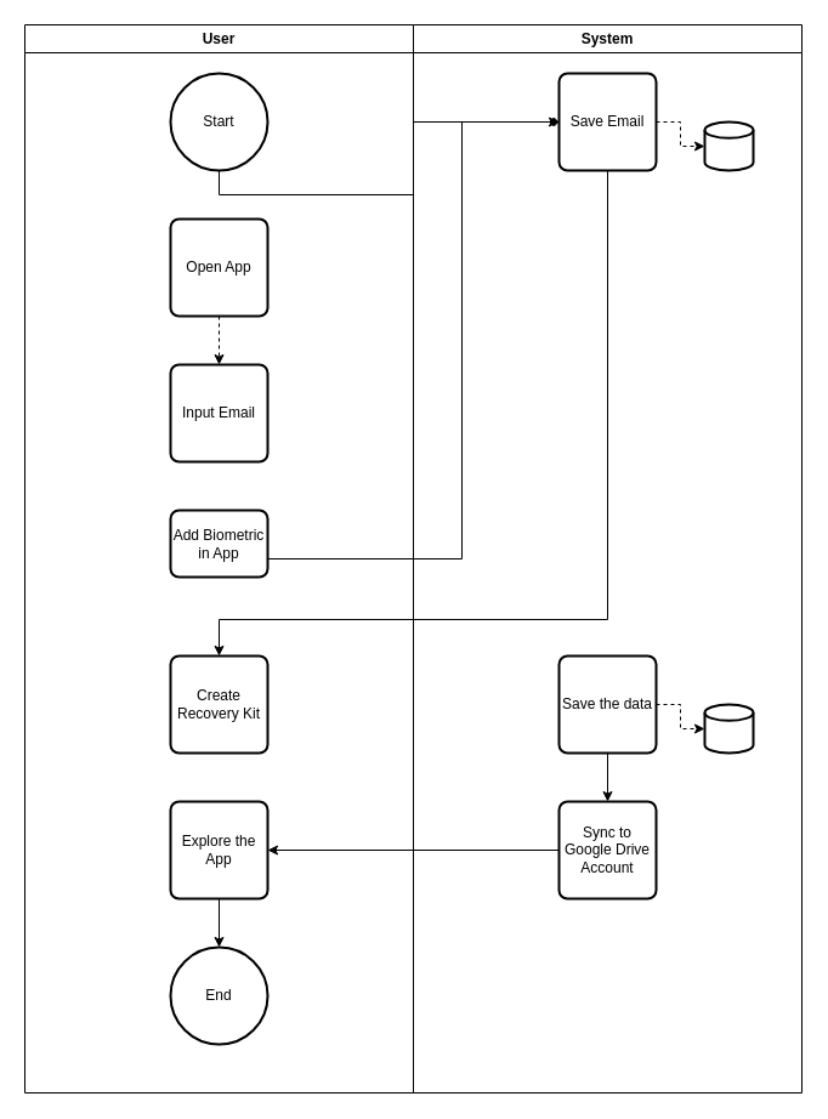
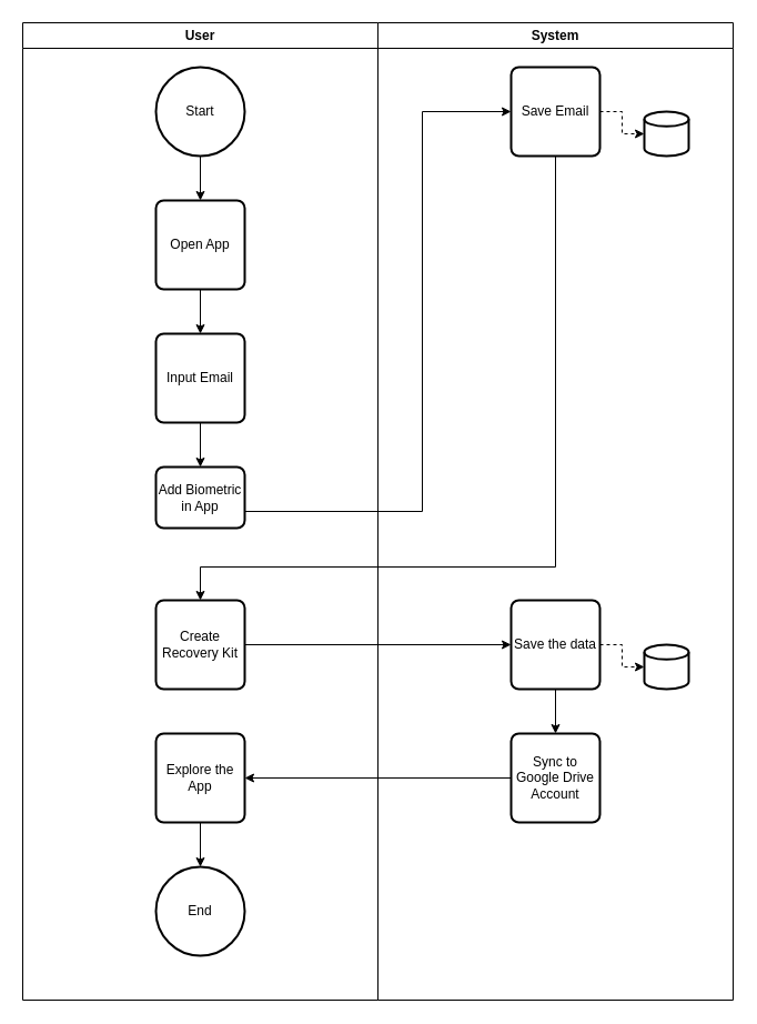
  <mxCell id="0" />
  <mxCell id="1" parent="0" />
  <mxCell id="2" value="User" style="swimlane;whiteSpace=wrap;html=1;" vertex="1" parent="1"><mxGeometry x="20" y="20" width="320" height="880" as="geometry"><mxRectangle x="80" y="80" width="150" height="30" as="alternateBounds" /></mxGeometry></mxCell>
- <mxCell id="3" style="edgeStyle=orthogonalEdgeStyle;rounded=0;orthogonalLoop=1;jettySize=auto;html=1;exitX=0.5;exitY=1;exitDx=0;exitDy=0;exitPerimeter=0;" edge="1" parent="2" source="4" target="16"><mxGeometry relative="1" as="geometry" /></mxCell>
+ <mxCell id="3" style="edgeStyle=orthogonalEdgeStyle;rounded=0;orthogonalLoop=1;jettySize=auto;html=1;exitX=0.5;exitY=1;exitDx=0;exitDy=0;exitPerimeter=0;entryX=0.5;entryY=0;entryDx=0;entryDy=0;" edge="1" parent="2" source="4" target="6"><mxGeometry relative="1" as="geometry" /></mxCell>
  <mxCell id="4" value="Start" style="strokeWidth=2;html=1;shape=mxgraph.flowchart.start_2;whiteSpace=wrap;" parent="2" vertex="1"><mxGeometry x="120" y="40" width="80" height="80" as="geometry" /></mxCell>
- <mxCell id="5" style="edgeStyle=orthogonalEdgeStyle;rounded=0;orthogonalLoop=1;jettySize=auto;html=1;exitX=0.5;exitY=1;exitDx=0;exitDy=0;entryX=0.5;entryY=0;entryDx=0;entryDy=0;dashed=1;" edge="1" parent="2" source="6" target="8"><mxGeometry relative="1" as="geometry" /></mxCell>
+ <mxCell id="5" style="edgeStyle=orthogonalEdgeStyle;rounded=0;orthogonalLoop=1;jettySize=auto;html=1;exitX=0.5;exitY=1;exitDx=0;exitDy=0;entryX=0.5;entryY=0;entryDx=0;entryDy=0;" edge="1" parent="2" source="6" target="8"><mxGeometry relative="1" as="geometry" /></mxCell>
  <mxCell id="6" value="Open App" style="rounded=1;whiteSpace=wrap;html=1;absoluteArcSize=1;arcSize=14;strokeWidth=2;" parent="2" vertex="1"><mxGeometry x="120" y="160" width="80" height="80" as="geometry" /></mxCell>
+ <mxCell id="7" style="edgeStyle=orthogonalEdgeStyle;rounded=0;orthogonalLoop=1;jettySize=auto;html=1;exitX=0.5;exitY=1;exitDx=0;exitDy=0;entryX=0.5;entryY=0;entryDx=0;entryDy=0;" edge="1" parent="2" source="8" target="9"><mxGeometry relative="1" as="geometry" /></mxCell>
  <mxCell id="8" value="Input Email" style="rounded=1;whiteSpace=wrap;html=1;absoluteArcSize=1;arcSize=14;strokeWidth=2;" parent="2" vertex="1"><mxGeometry x="120" y="280" width="80" height="80" as="geometry" /></mxCell>
  <mxCell id="9" value="Add Biometric in App" style="rounded=1;whiteSpace=wrap;html=1;absoluteArcSize=1;arcSize=14;strokeWidth=2;" parent="2" vertex="1"><mxGeometry x="120" y="400" width="80" height="55" as="geometry" /></mxCell>
  <mxCell id="10" value="Create Recovery Kit" style="rounded=1;whiteSpace=wrap;html=1;absoluteArcSize=1;arcSize=14;strokeWidth=2;" parent="2" vertex="1"><mxGeometry x="120" y="520" width="80" height="80" as="geometry" /></mxCell>
  <mxCell id="11" style="edgeStyle=orthogonalEdgeStyle;rounded=0;orthogonalLoop=1;jettySize=auto;html=1;exitX=0.5;exitY=1;exitDx=0;exitDy=0;entryX=0.5;entryY=0;entryDx=0;entryDy=0;entryPerimeter=0;" edge="1" parent="2" source="12" target="13"><mxGeometry relative="1" as="geometry" /></mxCell>
  <mxCell id="12" value="Explore the App" style="rounded=1;whiteSpace=wrap;html=1;absoluteArcSize=1;arcSize=14;strokeWidth=2;" parent="2" vertex="1"><mxGeometry x="120" y="640" width="80" height="80" as="geometry" /></mxCell>
  <mxCell id="13" value="End" style="strokeWidth=2;html=1;shape=mxgraph.flowchart.start_2;whiteSpace=wrap;" parent="2" vertex="1"><mxGeometry x="120" y="760" width="80" height="80" as="geometry" /></mxCell>
  <mxCell id="14" value="System" style="swimlane;whiteSpace=wrap;html=1;startSize=23;" vertex="1" parent="1"><mxGeometry x="340" y="20" width="320" height="880" as="geometry"><mxRectangle x="80" y="80" width="150" height="30" as="alternateBounds" /></mxGeometry></mxCell>
  <mxCell id="15" style="edgeStyle=orthogonalEdgeStyle;rounded=0;orthogonalLoop=1;jettySize=auto;html=1;exitX=1;exitY=0.5;exitDx=0;exitDy=0;entryX=0;entryY=0.5;entryDx=0;entryDy=0;entryPerimeter=0;dashed=1;" edge="1" parent="14" source="16" target="17"><mxGeometry relative="1" as="geometry" /></mxCell>
  <mxCell id="16" value="Save Email" style="rounded=1;whiteSpace=wrap;html=1;absoluteArcSize=1;arcSize=14;strokeWidth=2;" vertex="1" parent="14"><mxGeometry x="120" y="40" width="80" height="80" as="geometry" /></mxCell>
  <mxCell id="17" value="" style="strokeWidth=2;html=1;shape=mxgraph.flowchart.database;whiteSpace=wrap;" vertex="1" parent="14"><mxGeometry x="240" y="80" width="40" height="40" as="geometry" /></mxCell>
  <mxCell id="18" style="edgeStyle=orthogonalEdgeStyle;rounded=0;orthogonalLoop=1;jettySize=auto;html=1;exitX=1;exitY=0.5;exitDx=0;exitDy=0;entryX=0;entryY=0.5;entryDx=0;entryDy=0;entryPerimeter=0;dashed=1;" edge="1" parent="14" source="20" target="21"><mxGeometry relative="1" as="geometry" /></mxCell>
  <mxCell id="19" style="edgeStyle=orthogonalEdgeStyle;rounded=0;orthogonalLoop=1;jettySize=auto;html=1;exitX=0.5;exitY=1;exitDx=0;exitDy=0;entryX=0.5;entryY=0;entryDx=0;entryDy=0;" edge="1" parent="14" source="20" target="22"><mxGeometry relative="1" as="geometry" /></mxCell>
  <mxCell id="20" value="Save the data" style="rounded=1;whiteSpace=wrap;html=1;absoluteArcSize=1;arcSize=14;strokeWidth=2;" vertex="1" parent="14"><mxGeometry x="120" y="520" width="80" height="80" as="geometry" /></mxCell>
  <mxCell id="21" value="" style="strokeWidth=2;html=1;shape=mxgraph.flowchart.database;whiteSpace=wrap;" vertex="1" parent="14"><mxGeometry x="240" y="560" width="40" height="40" as="geometry" /></mxCell>
  <mxCell id="22" value="Sync to Google Drive Account" style="rounded=1;whiteSpace=wrap;html=1;absoluteArcSize=1;arcSize=14;strokeWidth=2;" vertex="1" parent="14"><mxGeometry x="120" y="640" width="80" height="80" as="geometry" /></mxCell>
- <mxCell id="23" style="edgeStyle=orthogonalEdgeStyle;rounded=0;orthogonalLoop=1;jettySize=auto;html=1;exitX=1;exitY=0.5;exitDx=0;exitDy=0;entryX=0;entryY=0.5;entryDx=0;entryDy=0;endArrow=diamond;" edge="1" parent="1" source="9" target="16"><mxGeometry relative="1" as="geometry"><Array as="points"><mxPoint x="380" y="460" /><mxPoint x="380" y="100" /></Array></mxGeometry></mxCell>
+ <mxCell id="23" style="edgeStyle=orthogonalEdgeStyle;rounded=0;orthogonalLoop=1;jettySize=auto;html=1;exitX=1;exitY=0.5;exitDx=0;exitDy=0;entryX=0;entryY=0.5;entryDx=0;entryDy=0;" edge="1" parent="1" source="9" target="16"><mxGeometry relative="1" as="geometry"><Array as="points"><mxPoint x="380" y="460" /><mxPoint x="380" y="100" /></Array></mxGeometry></mxCell>
  <mxCell id="24" style="edgeStyle=orthogonalEdgeStyle;rounded=0;orthogonalLoop=1;jettySize=auto;html=1;exitX=0.5;exitY=1;exitDx=0;exitDy=0;entryX=0.5;entryY=0;entryDx=0;entryDy=0;" edge="1" parent="1" source="16" target="10"><mxGeometry relative="1" as="geometry"><Array as="points"><mxPoint x="500" y="510" /><mxPoint x="180" y="510" /></Array></mxGeometry></mxCell>
+ <mxCell id="25" style="edgeStyle=orthogonalEdgeStyle;rounded=0;orthogonalLoop=1;jettySize=auto;html=1;exitX=1;exitY=0.5;exitDx=0;exitDy=0;entryX=0;entryY=0.5;entryDx=0;entryDy=0;" edge="1" parent="1" source="10" target="20"><mxGeometry relative="1" as="geometry" /></mxCell>
  <mxCell id="26" style="edgeStyle=orthogonalEdgeStyle;rounded=0;orthogonalLoop=1;jettySize=auto;html=1;exitX=0;exitY=0.5;exitDx=0;exitDy=0;entryX=1;entryY=0.5;entryDx=0;entryDy=0;" edge="1" parent="1" source="22" target="12"><mxGeometry relative="1" as="geometry" /></mxCell>
